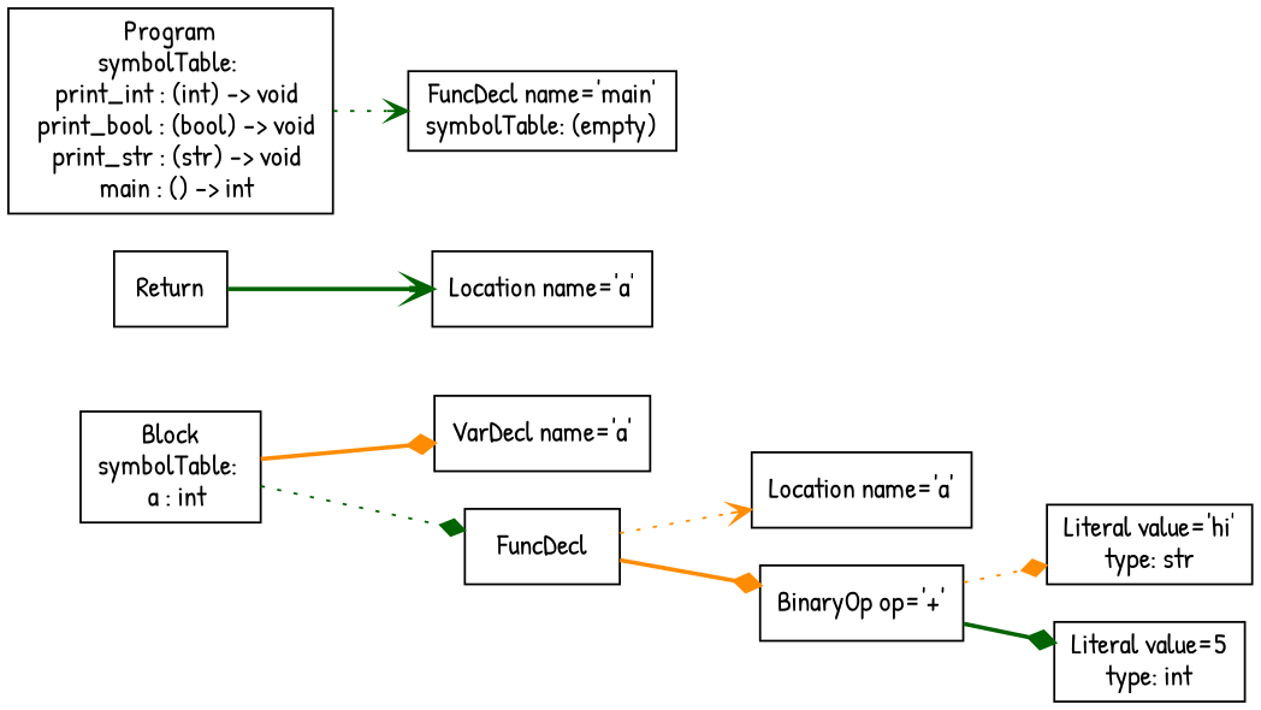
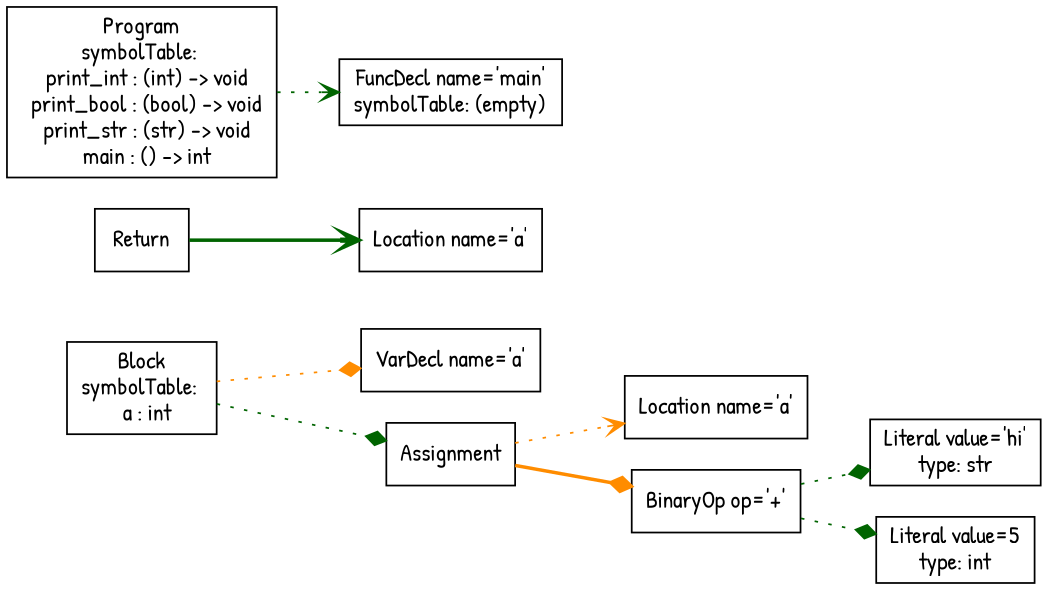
  digraph {
    fontname="Patrick Hand"
    rankdir=LR
    node [fontname="Patrick Hand" shape=box]
    edge [arrowhead=diamond color=darkorange fontname="Patrick Hand" style=dotted]
    n1 [label="VarDecl name='a'"]
    n2 [label="Location name='a'"]
    n3 [label="Literal value='hi'\ntype: str"]
    n4 [label="Literal value=5\ntype: int"]
    n5 [label="BinaryOp op='+'"]
-   n6 [label=FuncDecl]
+   n6 [label=Assignment]
    n7 [label="Location name='a'"]
    n8 [label=Return]
    n9 [label="Block\nsymbolTable: \n  a : int"]
    n10 [label="FuncDecl name='main'\nsymbolTable: (empty)"]
    n11 [label="Program\nsymbolTable: \n  print_int : (int) -> void\n  print_bool : (bool) -> void\n  print_str : (str) -> void\n  main : () -> int"]
-   n5 -> n3
-   n5 -> n4 [color=darkgreen style=bold]
+   n5 -> n3 [color=darkgreen]
+   n5 -> n4 [color=darkgreen]
    n6 -> n2 [arrowhead=vee]
    n6 -> n5 [style=bold]
    n8 -> n7 [arrowhead=vee color=darkgreen style=bold]
-   n9 -> n1 [style=bold]
+   n9 -> n1
    n9 -> n6 [color=darkgreen]
    n11 -> n10 [arrowhead=vee color=darkgreen]
  }
